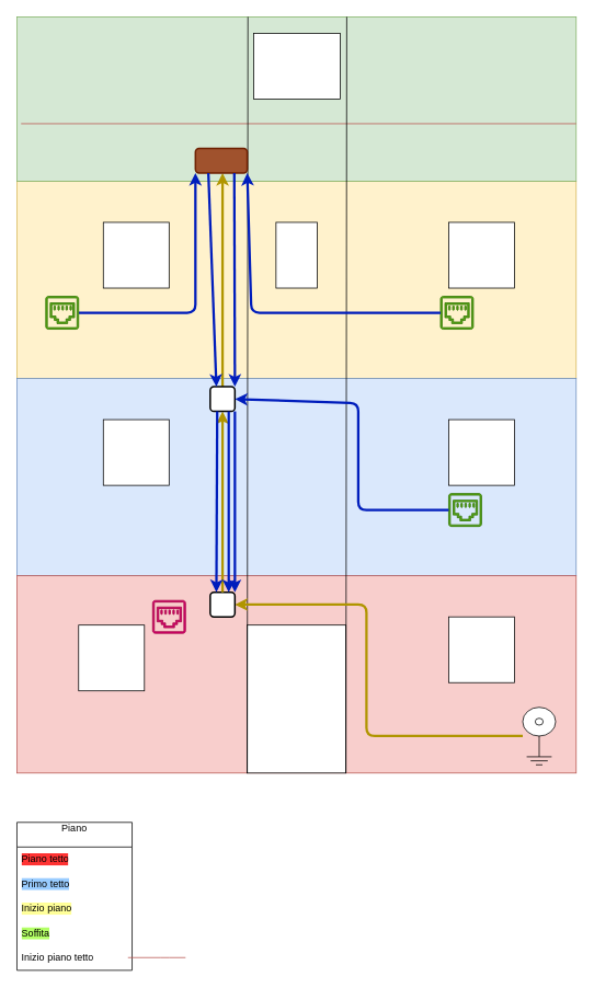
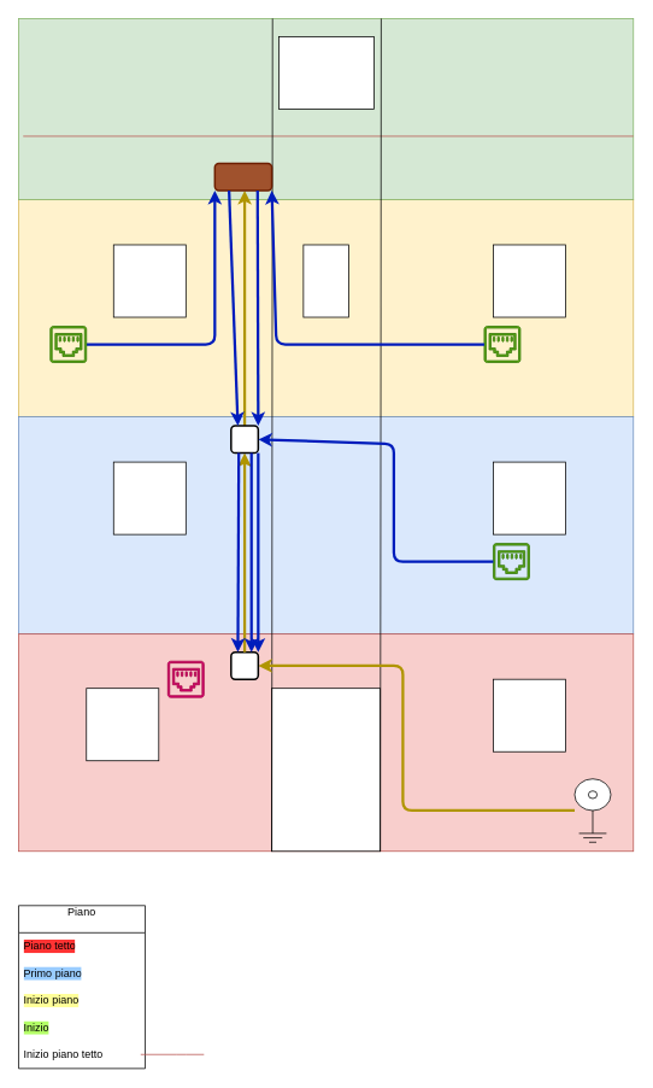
  <mxCell id="0" />
  <mxCell id="1" parent="0" />
  <mxCell id="2" value="" style="rounded=0;whiteSpace=wrap;html=1;fillColor=#fff2cc;strokeColor=#d6b656;movable=0;resizable=0;rotatable=0;deletable=0;editable=0;locked=1;connectable=0;" parent="1" vertex="1"><mxGeometry x="20" y="220" width="680" height="240" as="geometry" /></mxCell>
  <mxCell id="3" value="" style="rounded=0;whiteSpace=wrap;html=1;fillColor=#dae8fc;strokeColor=#6c8ebf;movable=0;resizable=0;rotatable=0;deletable=0;editable=0;locked=1;connectable=0;" parent="1" vertex="1"><mxGeometry x="20" y="460" width="680" height="240" as="geometry" /></mxCell>
  <mxCell id="4" value="" style="rounded=0;whiteSpace=wrap;html=1;fillColor=#f8cecc;strokeColor=#b85450;movable=0;resizable=0;rotatable=0;deletable=0;editable=0;locked=1;connectable=0;" parent="1" vertex="1"><mxGeometry x="20" y="700" width="680" height="240" as="geometry" /></mxCell>
  <mxCell id="5" value="" style="rounded=0;whiteSpace=wrap;html=1;fillColor=#d5e8d4;strokeColor=#82b366;movable=0;resizable=0;rotatable=0;deletable=0;editable=0;locked=1;connectable=0;" parent="1" vertex="1"><mxGeometry x="20" y="20" width="680" height="200" as="geometry" /></mxCell>
  <mxCell id="6" value="" style="rounded=0;whiteSpace=wrap;html=1;movable=0;resizable=0;rotatable=0;deletable=0;editable=0;locked=1;connectable=0;" parent="1" vertex="1"><mxGeometry x="300" y="760" width="120" height="180" as="geometry" /></mxCell>
  <mxCell id="7" value="" style="endArrow=none;html=1;rounded=0;entryX=1;entryY=0.5;entryDx=0;entryDy=0;fillColor=#f8cecc;strokeColor=#b85450;movable=0;resizable=0;rotatable=0;deletable=0;editable=0;locked=1;connectable=0;" parent="1" edge="1"><mxGeometry width="50" height="50" relative="1" as="geometry"><mxPoint x="25" y="150" as="sourcePoint" /><mxPoint x="700" y="150" as="targetPoint" /><Array as="points"><mxPoint x="25" y="150" /></Array></mxGeometry></mxCell>
  <mxCell id="8" value="" style="whiteSpace=wrap;html=1;aspect=fixed;movable=0;resizable=0;rotatable=0;deletable=0;editable=0;locked=1;connectable=0;" parent="1" vertex="1"><mxGeometry x="95" y="760" width="80" height="80" as="geometry" /></mxCell>
  <mxCell id="9" value="" style="whiteSpace=wrap;html=1;aspect=fixed;movable=0;resizable=0;rotatable=0;deletable=0;editable=0;locked=1;connectable=0;" parent="1" vertex="1"><mxGeometry x="545" y="750" width="80" height="80" as="geometry" /></mxCell>
  <mxCell id="10" value="" style="whiteSpace=wrap;html=1;aspect=fixed;movable=0;resizable=0;rotatable=0;deletable=0;editable=0;locked=1;connectable=0;" parent="1" vertex="1"><mxGeometry x="125" y="510" width="80" height="80" as="geometry" /></mxCell>
  <mxCell id="11" value="" style="whiteSpace=wrap;html=1;aspect=fixed;movable=0;resizable=0;rotatable=0;deletable=0;editable=0;locked=1;connectable=0;" parent="1" vertex="1"><mxGeometry x="545" y="510" width="80" height="80" as="geometry" /></mxCell>
  <mxCell id="12" value="" style="whiteSpace=wrap;html=1;aspect=fixed;movable=0;resizable=0;rotatable=0;deletable=0;editable=0;locked=1;connectable=0;" parent="1" vertex="1"><mxGeometry x="125" y="270" width="80" height="80" as="geometry" /></mxCell>
  <mxCell id="13" value="" style="whiteSpace=wrap;html=1;aspect=fixed;movable=0;resizable=0;rotatable=0;deletable=0;editable=0;locked=1;connectable=0;" parent="1" vertex="1"><mxGeometry x="545" y="270" width="80" height="80" as="geometry" /></mxCell>
  <mxCell id="14" value="" style="rounded=0;whiteSpace=wrap;html=1;movable=0;resizable=0;rotatable=0;deletable=0;editable=0;locked=1;connectable=0;" parent="1" vertex="1"><mxGeometry x="335" y="270" width="50" height="80" as="geometry" /></mxCell>
  <mxCell id="15" value="" style="endArrow=none;html=1;rounded=0;entryX=0;entryY=1;entryDx=0;entryDy=0;exitX=0.413;exitY=0;exitDx=0;exitDy=0;exitPerimeter=0;movable=0;resizable=0;rotatable=0;deletable=0;editable=0;locked=1;connectable=0;" parent="1" source="5" target="6" edge="1"><mxGeometry width="50" height="50" relative="1" as="geometry"><mxPoint x="345" y="250" as="sourcePoint" /><mxPoint x="395" y="200" as="targetPoint" /></mxGeometry></mxCell>
  <mxCell id="16" value="" style="endArrow=none;html=1;rounded=0;entryX=0;entryY=1;entryDx=0;entryDy=0;exitX=0.413;exitY=0;exitDx=0;exitDy=0;exitPerimeter=0;movable=0;resizable=0;rotatable=0;deletable=0;editable=0;locked=1;connectable=0;" parent="1" edge="1"><mxGeometry width="50" height="50" relative="1" as="geometry"><mxPoint x="421" y="20" as="sourcePoint" /><mxPoint x="420" y="940" as="targetPoint" /></mxGeometry></mxCell>
  <mxCell id="17" value="Piano&lt;div&gt;&lt;br&gt;&lt;/div&gt;" style="swimlane;fontStyle=0;childLayout=stackLayout;horizontal=1;startSize=30;horizontalStack=0;resizeParent=1;resizeParentMax=0;resizeLast=0;collapsible=1;marginBottom=0;whiteSpace=wrap;html=1;labelBackgroundColor=none;rounded=0;shadow=0;swimlaneLine=1;" parent="1" vertex="1"><mxGeometry x="20" y="1000" width="140" height="180" as="geometry"><mxRectangle x="85" y="1180" width="90" height="40" as="alternateBounds" /></mxGeometry></mxCell>
  <mxCell id="18" value="Piano tetto" style="text;strokeColor=none;fillColor=none;align=left;verticalAlign=middle;spacingLeft=4;spacingRight=4;overflow=hidden;points=[[0,0.5],[1,0.5]];portConstraint=eastwest;rotatable=0;whiteSpace=wrap;html=1;labelBackgroundColor=#FF3333;" parent="17" vertex="1"><mxGeometry y="30" width="140" height="30" as="geometry" /></mxCell>
- <mxCell id="19" value="Primo tetto" style="text;strokeColor=none;fillColor=none;align=left;verticalAlign=middle;spacingLeft=4;spacingRight=4;overflow=hidden;points=[[0,0.5],[1,0.5]];portConstraint=eastwest;rotatable=0;whiteSpace=wrap;html=1;labelBackgroundColor=#99CCFF;" parent="17" vertex="1"><mxGeometry y="60" width="140" height="30" as="geometry" /></mxCell>
+ <mxCell id="19" value="Primo piano" style="text;strokeColor=none;fillColor=none;align=left;verticalAlign=middle;spacingLeft=4;spacingRight=4;overflow=hidden;points=[[0,0.5],[1,0.5]];portConstraint=eastwest;rotatable=0;whiteSpace=wrap;html=1;labelBackgroundColor=#99CCFF;" parent="17" vertex="1"><mxGeometry y="60" width="140" height="30" as="geometry" /></mxCell>
  <mxCell id="20" value="Inizio piano" style="text;strokeColor=none;fillColor=none;align=left;verticalAlign=middle;spacingLeft=4;spacingRight=4;overflow=hidden;points=[[0,0.5],[1,0.5]];portConstraint=eastwest;rotatable=0;whiteSpace=wrap;html=1;labelBackgroundColor=#FFFF99;" parent="17" vertex="1"><mxGeometry y="90" width="140" height="30" as="geometry" /></mxCell>
- <mxCell id="21" value="Soffita" style="text;strokeColor=none;fillColor=none;align=left;verticalAlign=middle;spacingLeft=4;spacingRight=4;overflow=hidden;points=[[0,0.5],[1,0.5]];portConstraint=eastwest;rotatable=0;whiteSpace=wrap;html=1;labelBackgroundColor=#B3FF66;" parent="17" vertex="1"><mxGeometry y="120" width="140" height="30" as="geometry" /></mxCell>
+ <mxCell id="21" value="Inizio" style="text;strokeColor=none;fillColor=none;align=left;verticalAlign=middle;spacingLeft=4;spacingRight=4;overflow=hidden;points=[[0,0.5],[1,0.5]];portConstraint=eastwest;rotatable=0;whiteSpace=wrap;html=1;labelBackgroundColor=#B3FF66;" parent="17" vertex="1"><mxGeometry y="120" width="140" height="30" as="geometry" /></mxCell>
  <mxCell id="22" value="Inizio piano tetto" style="text;strokeColor=none;fillColor=none;align=left;verticalAlign=middle;spacingLeft=4;spacingRight=4;overflow=hidden;points=[[0,0.5],[1,0.5]];portConstraint=eastwest;rotatable=0;whiteSpace=wrap;html=1;labelBackgroundColor=none;" parent="17" vertex="1"><mxGeometry y="150" width="140" height="30" as="geometry" /></mxCell>
  <mxCell id="23" value="" style="endArrow=none;html=1;rounded=0;fillColor=#f8cecc;strokeColor=#b85450;" parent="1" edge="1"><mxGeometry width="50" height="50" relative="1" as="geometry"><mxPoint x="155" y="1164.5" as="sourcePoint" /><mxPoint x="225" y="1164.5" as="targetPoint" /><Array as="points"><mxPoint x="195" y="1164.5" /><mxPoint x="205" y="1164.5" /></Array></mxGeometry></mxCell>
  <mxCell id="24" value="" style="sketch=0;pointerEvents=1;shadow=0;dashed=0;html=1;strokeColor=#A50040;fillColor=#d80073;aspect=fixed;labelPosition=center;verticalLabelPosition=bottom;verticalAlign=top;align=center;outlineConnect=0;shape=mxgraph.vvd.ethernet_port;fontColor=#ffffff;direction=east;" parent="1" vertex="1"><mxGeometry x="185" y="730" width="40" height="40" as="geometry" /></mxCell>
  <mxCell id="25" value="" style="sketch=0;pointerEvents=1;shadow=0;dashed=0;html=1;strokeColor=#2D7600;fillColor=#60a917;aspect=fixed;labelPosition=center;verticalLabelPosition=bottom;verticalAlign=top;align=center;outlineConnect=0;shape=mxgraph.vvd.ethernet_port;fontColor=#ffffff;" parent="1" vertex="1"><mxGeometry x="545" y="600" width="40" height="40" as="geometry" /></mxCell>
  <mxCell id="26" value="" style="sketch=0;pointerEvents=1;shadow=0;dashed=0;html=1;strokeColor=#2D7600;fillColor=#60a917;aspect=fixed;labelPosition=center;verticalLabelPosition=bottom;verticalAlign=top;align=center;outlineConnect=0;shape=mxgraph.vvd.ethernet_port;fontColor=#ffffff;" parent="1" vertex="1"><mxGeometry x="535" y="360" width="40" height="40" as="geometry" /></mxCell>
  <mxCell id="27" style="edgeStyle=orthogonalEdgeStyle;rounded=1;orthogonalLoop=1;jettySize=auto;html=1;entryX=0;entryY=1;entryDx=0;entryDy=0;strokeWidth=3;fillColor=#0050ef;strokeColor=#001DBC;curved=0;" parent="1" source="28" target="36" edge="1"><mxGeometry relative="1" as="geometry" /></mxCell>
  <mxCell id="28" value="" style="sketch=0;pointerEvents=1;shadow=0;dashed=0;html=1;strokeColor=#2D7600;fillColor=#60a917;aspect=fixed;labelPosition=center;verticalLabelPosition=bottom;verticalAlign=top;align=center;outlineConnect=0;shape=mxgraph.vvd.ethernet_port;fontColor=#ffffff;" parent="1" vertex="1"><mxGeometry x="55" y="360" width="40" height="40" as="geometry" /></mxCell>
  <mxCell id="29" value="" style="rounded=0;whiteSpace=wrap;html=1;movable=0;resizable=0;rotatable=0;deletable=0;editable=0;locked=1;connectable=0;" parent="1" vertex="1"><mxGeometry x="308" y="40" width="105" height="80" as="geometry" /></mxCell>
  <mxCell id="30" style="edgeStyle=orthogonalEdgeStyle;rounded=1;orthogonalLoop=1;jettySize=auto;html=1;strokeColor=#B09500;curved=0;strokeWidth=3;fillColor=#e3c800;" parent="1" source="35" edge="1"><mxGeometry relative="1" as="geometry"><mxPoint x="270" y="210" as="targetPoint" /></mxGeometry></mxCell>
  <mxCell id="31" value="" style="pointerEvents=1;verticalLabelPosition=bottom;shadow=0;dashed=0;align=center;html=1;verticalAlign=top;shape=mxgraph.electrical.miscellaneous.coaxial_jack_plug" parent="1" vertex="1"><mxGeometry x="635" y="860" width="40" height="70" as="geometry" /></mxCell>
  <mxCell id="32" value="" style="edgeStyle=orthogonalEdgeStyle;rounded=1;orthogonalLoop=1;jettySize=auto;html=1;strokeColor=#B09500;curved=0;strokeWidth=3;fillColor=#e3c800;" parent="1" source="31" target="33" edge="1"><mxGeometry relative="1" as="geometry"><mxPoint x="265" y="180" as="targetPoint" /><mxPoint x="635" y="895" as="sourcePoint" /><Array as="points"><mxPoint x="445" y="895" /><mxPoint x="445" y="735" /></Array></mxGeometry></mxCell>
  <mxCell id="33" value="" style="whiteSpace=wrap;html=1;aspect=fixed;rounded=1;glass=0;strokeWidth=2;" parent="1" vertex="1"><mxGeometry x="255" y="720" width="30" height="30" as="geometry" /></mxCell>
  <mxCell id="34" value="" style="edgeStyle=orthogonalEdgeStyle;rounded=1;orthogonalLoop=1;jettySize=auto;html=1;strokeColor=#B09500;curved=0;strokeWidth=3;fillColor=#e3c800;" parent="1" source="33" target="35" edge="1"><mxGeometry relative="1" as="geometry"><mxPoint x="265" y="180" as="targetPoint" /><mxPoint x="270" y="720" as="sourcePoint" /></mxGeometry></mxCell>
  <mxCell id="35" value="" style="whiteSpace=wrap;html=1;aspect=fixed;rounded=1;glass=0;strokeWidth=2;" parent="1" vertex="1"><mxGeometry x="255" y="470" width="30" height="30" as="geometry" /></mxCell>
  <mxCell id="36" value="" style="rounded=1;whiteSpace=wrap;html=1;strokeWidth=2;fillColor=#a0522d;fontColor=#ffffff;strokeColor=#6D1F00;" parent="1" vertex="1"><mxGeometry x="237" y="180" width="63" height="30" as="geometry" /></mxCell>
  <mxCell id="37" value="" style="endArrow=classic;html=1;rounded=1;exitX=0.25;exitY=1;exitDx=0;exitDy=0;entryX=0.25;entryY=0;entryDx=0;entryDy=0;fillColor=#0050ef;strokeColor=#001DBC;strokeWidth=3;curved=0;" parent="1" source="36" target="35" edge="1"><mxGeometry width="50" height="50" relative="1" as="geometry"><mxPoint x="335" y="530" as="sourcePoint" /><mxPoint x="385" y="480" as="targetPoint" /></mxGeometry></mxCell>
  <mxCell id="38" value="" style="endArrow=classic;html=1;rounded=1;exitX=0.25;exitY=1;exitDx=0;exitDy=0;entryX=0.25;entryY=0;entryDx=0;entryDy=0;fillColor=#0050ef;strokeColor=#001DBC;strokeWidth=3;curved=0;" parent="1" target="33" edge="1"><mxGeometry width="50" height="50" relative="1" as="geometry"><mxPoint x="263.5" y="500" as="sourcePoint" /><mxPoint x="273.5" y="760" as="targetPoint" /></mxGeometry></mxCell>
  <mxCell id="39" value="" style="endArrow=classic;html=1;rounded=1;entryX=1;entryY=1;entryDx=0;entryDy=0;fillColor=#0050ef;strokeColor=#001DBC;strokeWidth=3;curved=0;" parent="1" source="26" target="36" edge="1"><mxGeometry width="50" height="50" relative="1" as="geometry"><mxPoint x="273" y="230" as="sourcePoint" /><mxPoint x="283" y="490" as="targetPoint" /><Array as="points"><mxPoint x="305" y="380" /></Array></mxGeometry></mxCell>
  <mxCell id="40" value="" style="endArrow=classic;html=1;rounded=1;exitX=0.75;exitY=1;exitDx=0;exitDy=0;entryX=1;entryY=0;entryDx=0;entryDy=0;fillColor=#0050ef;strokeColor=#001DBC;strokeWidth=3;curved=0;" parent="1" source="36" target="35" edge="1"><mxGeometry width="50" height="50" relative="1" as="geometry"><mxPoint x="290" y="260" as="sourcePoint" /><mxPoint x="300" y="520" as="targetPoint" /></mxGeometry></mxCell>
  <mxCell id="41" value="" style="endArrow=classic;html=1;rounded=1;exitX=1;exitY=1;exitDx=0;exitDy=0;entryX=1;entryY=0;entryDx=0;entryDy=0;fillColor=#0050ef;strokeColor=#001DBC;strokeWidth=3;curved=0;" parent="1" source="35" target="33" edge="1"><mxGeometry width="50" height="50" relative="1" as="geometry"><mxPoint x="325" y="510" as="sourcePoint" /><mxPoint x="335" y="770" as="targetPoint" /></mxGeometry></mxCell>
  <mxCell id="42" value="" style="endArrow=classic;html=1;rounded=1;entryX=1;entryY=0.5;entryDx=0;entryDy=0;fillColor=#0050ef;strokeColor=#001DBC;strokeWidth=3;curved=0;" parent="1" source="25" target="35" edge="1"><mxGeometry width="50" height="50" relative="1" as="geometry"><mxPoint x="455" y="560" as="sourcePoint" /><mxPoint x="465" y="820" as="targetPoint" /><Array as="points"><mxPoint x="435" y="620" /><mxPoint x="435" y="490" /></Array></mxGeometry></mxCell>
  <mxCell id="43" value="" style="endArrow=classic;html=1;rounded=1;exitX=0.75;exitY=1;exitDx=0;exitDy=0;entryX=0.75;entryY=0;entryDx=0;entryDy=0;fillColor=#0050ef;strokeColor=#001DBC;strokeWidth=3;curved=0;" parent="1" source="35" target="33" edge="1"><mxGeometry width="50" height="50" relative="1" as="geometry"><mxPoint x="335" y="590" as="sourcePoint" /><mxPoint x="345" y="850" as="targetPoint" /></mxGeometry></mxCell>
